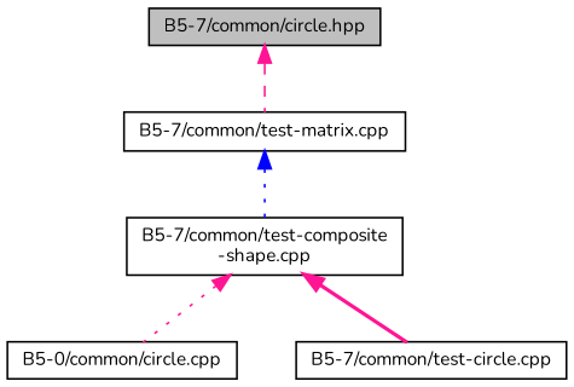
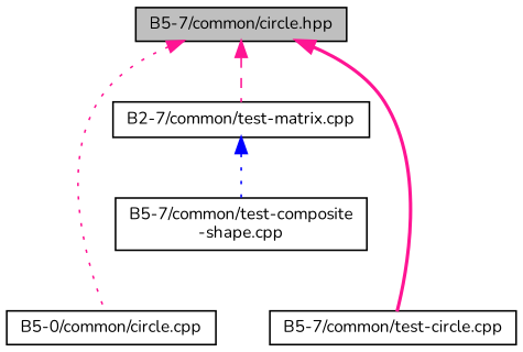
  digraph {
    fontname=Nunito
    node [color=black fillcolor=white fontname=Nunito fontsize=10 shape=record style=filled]
    edge [color=deeppink dir=back fontname=Nunito fontsize=10 labelfontname=Helvetica labelfontsize=10 style=dotted]
    n1 [fillcolor=grey75 fontcolor=black height=0.2 label="B5-7/common/circle.hpp" width=0.4]
    n2 [height=0.2 label="B5-0/common/circle.cpp" width=0.4]
    n3 [height=0.2 label="B5-7/common/test-circle.cpp" width=0.4]
-   n4 [height=0.2 label="B5-7/common/test-matrix.cpp" width=0.4]
+   n4 [height=0.2 label="B2-7/common/test-matrix.cpp" width=0.4]
    n5 [height=0.2 label="B5-7/common/test-composite\l-shape.cpp" width=0.4]
-   n5 -> n2
-   n5 -> n3 [style=bold]
+   n1 -> n2
+   n1 -> n3 [style=bold]
    n1 -> n4 [style=dashed]
    n4 -> n5 [color=blue]
  }
